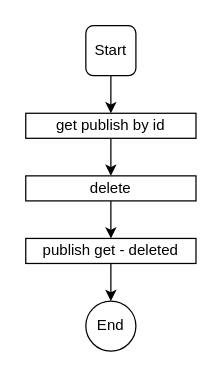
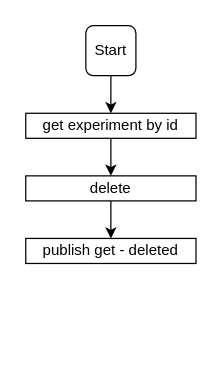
  <mxCell id="0" />
  <mxCell id="1" parent="0" />
  <mxCell id="2" value="Start" style="whiteSpace=wrap;html=1;aspect=fixed;rounded=1;" vertex="1" parent="1"><mxGeometry x="68" y="20" width="40" height="40" as="geometry" /></mxCell>
  <mxCell id="3" style="edgeStyle=orthogonalEdgeStyle;rounded=0;orthogonalLoop=1;jettySize=auto;html=1;exitX=0.5;exitY=1;exitDx=0;exitDy=0;" edge="1" parent="1" source="2"><mxGeometry relative="1" as="geometry"><mxPoint x="88" y="90" as="targetPoint" /><mxPoint x="88" y="110" as="sourcePoint" /></mxGeometry></mxCell>
  <mxCell id="4" style="edgeStyle=orthogonalEdgeStyle;rounded=0;orthogonalLoop=1;jettySize=auto;html=1;entryX=0.5;entryY=0;entryDx=0;entryDy=0;" edge="1" parent="1"><mxGeometry relative="1" as="geometry"><mxPoint x="88" y="140" as="targetPoint" /><mxPoint x="88" y="110" as="sourcePoint" /></mxGeometry></mxCell>
  <mxCell id="5" style="edgeStyle=orthogonalEdgeStyle;rounded=0;orthogonalLoop=1;jettySize=auto;html=1;entryX=0.5;entryY=0;entryDx=0;entryDy=0;" edge="1" parent="1" target="8"><mxGeometry relative="1" as="geometry"><mxPoint x="88" y="190" as="targetPoint" /><mxPoint x="88" y="160" as="sourcePoint" /></mxGeometry></mxCell>
- <mxCell id="6" value="End" style="ellipse;whiteSpace=wrap;html=1;aspect=fixed;" vertex="1" parent="1"><mxGeometry x="68" y="240" width="40" height="40" as="geometry" /></mxCell>
- <mxCell id="7" style="edgeStyle=orthogonalEdgeStyle;rounded=0;orthogonalLoop=1;jettySize=auto;html=1;entryX=0.5;entryY=0;entryDx=0;entryDy=0;" edge="1" parent="1" source="8" target="6"><mxGeometry relative="1" as="geometry" /></mxCell>
  <mxCell id="8" value="publish get - deleted" style="rounded=0;whiteSpace=wrap;html=1;" vertex="1" parent="1"><mxGeometry x="20" y="190" width="136" height="20" as="geometry" /></mxCell>
- <mxCell id="9" value="get publish by id" style="rounded=0;whiteSpace=wrap;html=1;" vertex="1" parent="1"><mxGeometry x="20" y="90" width="136" height="20" as="geometry" /></mxCell>
+ <mxCell id="9" value="get experiment by id" style="rounded=0;whiteSpace=wrap;html=1;" vertex="1" parent="1"><mxGeometry x="20" y="90" width="136" height="20" as="geometry" /></mxCell>
  <mxCell id="10" value="delete" style="rounded=0;whiteSpace=wrap;html=1;" vertex="1" parent="1"><mxGeometry x="20" y="140" width="136" height="20" as="geometry" /></mxCell>
